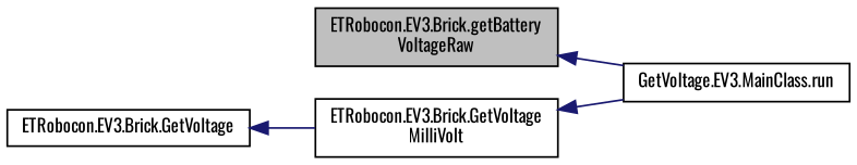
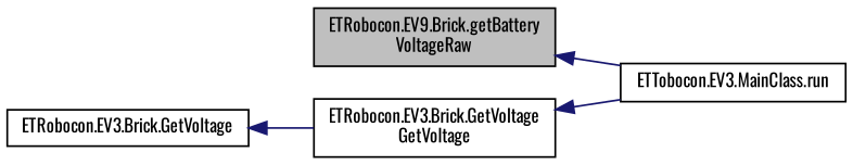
  digraph {
    fontname=Oswald
    rankdir=LR
    node [color=black fillcolor=white fontname=Oswald fontsize=10 shape=record style=filled]
    edge [color=midnightblue dir=back fontname=Oswald fontsize=10 labelfontname=Helvetica labelfontsize=10 style=solid]
-   n1 [fillcolor=grey75 fontcolor=black height=0.2 label="ETRobocon.EV3.Brick.getBattery\lVoltageRaw" width=0.4]
-   n2 [height=0.2 label="GetVoltage.EV3.MainClass.run" width=0.4]
+   n1 [fillcolor=grey75 fontcolor=black height=0.2 label="ETRobocon.EV9.Brick.getBattery\lVoltageRaw" width=0.4]
+   n2 [height=0.2 label="ETTobocon.EV3.MainClass.run" width=0.4]
    n3 [height=0.2 label="ETRobocon.EV3.Brick.GetVoltage" width=0.4]
-   n4 [height=0.2 label="ETRobocon.EV3.Brick.GetVoltage\lMilliVolt" width=0.4]
+   n4 [height=0.2 label="ETRobocon.EV3.Brick.GetVoltage\lGetVoltage" width=0.4]
    n1 -> n2
    n3 -> n4
    n4 -> n2
  }
